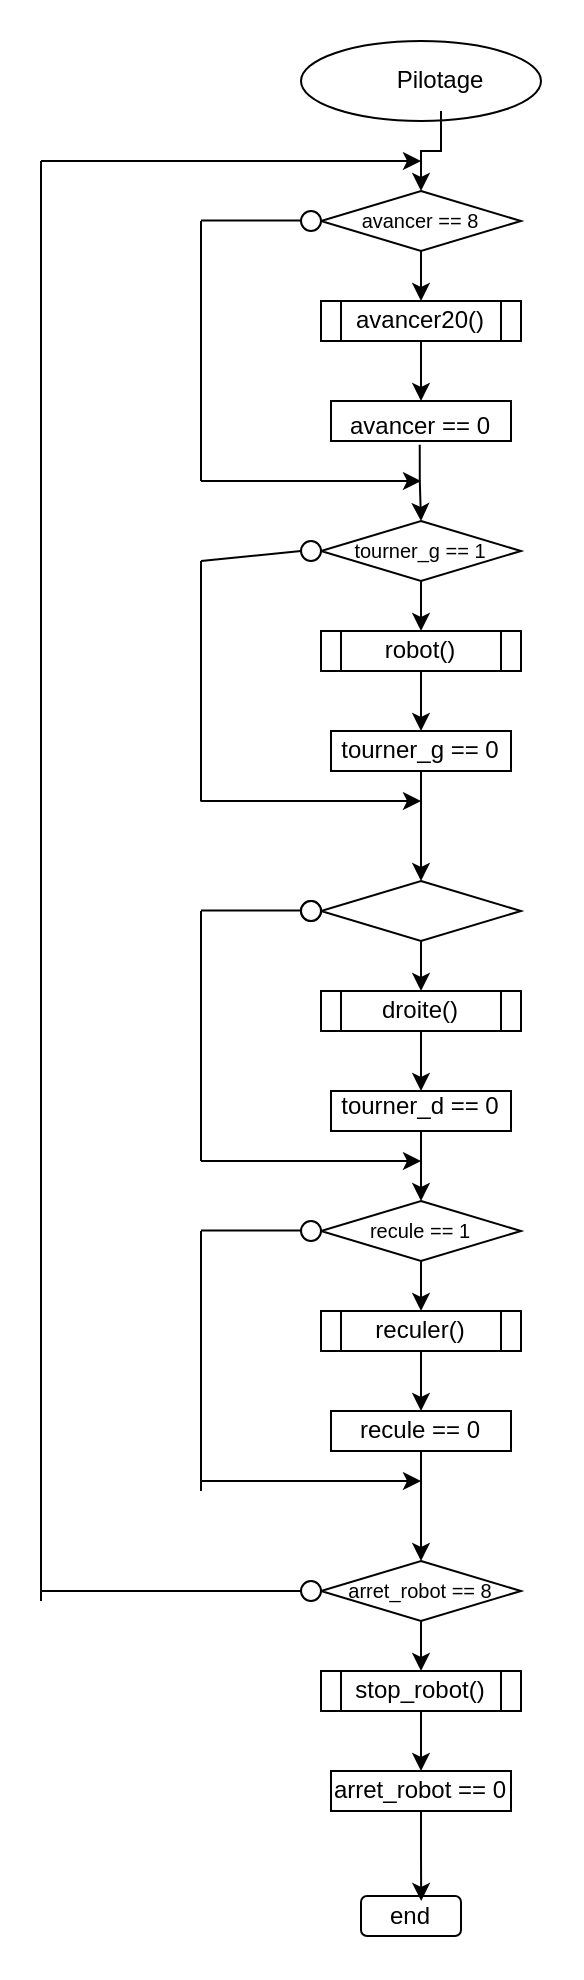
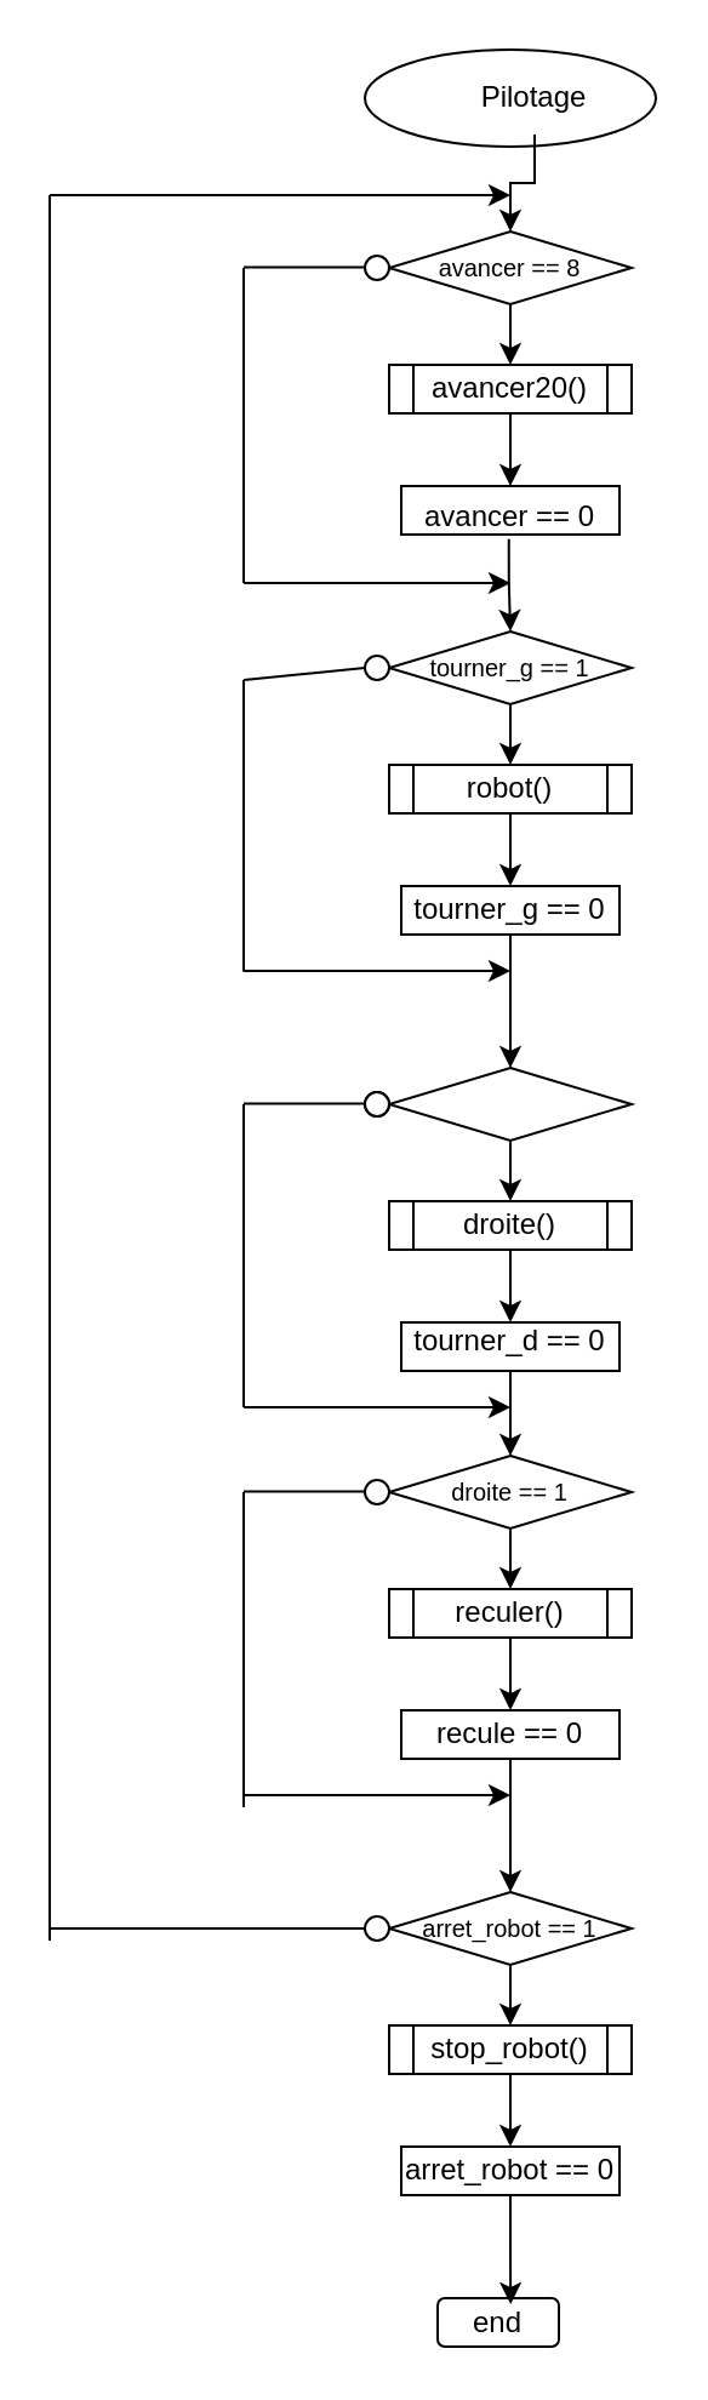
  <mxCell id="0" />
  <mxCell id="1" parent="0" />
  <mxCell id="2" value="" style="ellipse;whiteSpace=wrap;html=1;" vertex="1" parent="1"><mxGeometry x="150" y="20" width="120" height="40" as="geometry" /></mxCell>
  <mxCell id="3" style="edgeStyle=orthogonalEdgeStyle;rounded=0;orthogonalLoop=1;jettySize=auto;html=1;exitX=0.5;exitY=1;exitDx=0;exitDy=0;entryX=0.5;entryY=0;entryDx=0;entryDy=0;" edge="1" parent="1" source="4" target="6"><mxGeometry relative="1" as="geometry" /></mxCell>
  <mxCell id="4" value="Pilotage" style="text;html=1;align=center;verticalAlign=middle;whiteSpace=wrap;rounded=0;" vertex="1" parent="1"><mxGeometry x="190" y="25" width="60" height="30" as="geometry" /></mxCell>
  <mxCell id="5" style="edgeStyle=orthogonalEdgeStyle;rounded=0;orthogonalLoop=1;jettySize=auto;html=1;exitX=0.5;exitY=1;exitDx=0;exitDy=0;entryX=0.5;entryY=0;entryDx=0;entryDy=0;" edge="1" parent="1" source="6" target="9"><mxGeometry relative="1" as="geometry" /></mxCell>
  <mxCell id="6" value="" style="rhombus;whiteSpace=wrap;html=1;" vertex="1" parent="1"><mxGeometry x="160" y="95" width="100" height="30" as="geometry" /></mxCell>
  <mxCell id="7" value="&lt;font style=&quot;font-size: 10px;&quot;&gt;avancer == 8&lt;/font&gt;" style="text;html=1;align=center;verticalAlign=middle;whiteSpace=wrap;rounded=0;" vertex="1" parent="1"><mxGeometry x="170" y="100" width="80" height="20" as="geometry" /></mxCell>
  <mxCell id="8" style="edgeStyle=orthogonalEdgeStyle;rounded=0;orthogonalLoop=1;jettySize=auto;html=1;exitX=0.5;exitY=1;exitDx=0;exitDy=0;" edge="1" parent="1" source="9" target="12"><mxGeometry relative="1" as="geometry" /></mxCell>
  <mxCell id="9" value="avancer20()" style="shape=process;whiteSpace=wrap;html=1;backgroundOutline=1;" vertex="1" parent="1"><mxGeometry x="160" y="150" width="100" height="20" as="geometry" /></mxCell>
  <mxCell id="10" value="" style="rounded=0;whiteSpace=wrap;html=1;" vertex="1" parent="1"><mxGeometry x="165" y="200" width="90" height="20" as="geometry" /></mxCell>
  <mxCell id="11" style="edgeStyle=orthogonalEdgeStyle;rounded=0;orthogonalLoop=1;jettySize=auto;html=1;exitX=0.493;exitY=0.874;exitDx=0;exitDy=0;entryX=0.5;entryY=0;entryDx=0;entryDy=0;exitPerimeter=0;" edge="1" parent="1" source="12" target="14"><mxGeometry relative="1" as="geometry"><Array as="points"><mxPoint x="209" y="240" /><mxPoint x="210" y="240" /></Array></mxGeometry></mxCell>
  <mxCell id="12" value="avancer == 0" style="text;html=1;align=center;verticalAlign=middle;whiteSpace=wrap;rounded=0;" vertex="1" parent="1"><mxGeometry x="165" y="200" width="90" height="25" as="geometry" /></mxCell>
  <mxCell id="13" style="edgeStyle=orthogonalEdgeStyle;rounded=0;orthogonalLoop=1;jettySize=auto;html=1;exitX=0.5;exitY=1;exitDx=0;exitDy=0;entryX=0.5;entryY=0;entryDx=0;entryDy=0;" edge="1" parent="1" source="14" target="17"><mxGeometry relative="1" as="geometry" /></mxCell>
  <mxCell id="14" value="" style="rhombus;whiteSpace=wrap;html=1;" vertex="1" parent="1"><mxGeometry x="160" y="260" width="100" height="30" as="geometry" /></mxCell>
  <mxCell id="15" value="&lt;font style=&quot;font-size: 10px;&quot;&gt;tourner_g == 1&lt;/font&gt;" style="text;html=1;align=center;verticalAlign=middle;whiteSpace=wrap;rounded=0;" vertex="1" parent="1"><mxGeometry x="170" y="265" width="80" height="20" as="geometry" /></mxCell>
  <mxCell id="16" style="edgeStyle=orthogonalEdgeStyle;rounded=0;orthogonalLoop=1;jettySize=auto;html=1;exitX=0.5;exitY=1;exitDx=0;exitDy=0;entryX=0.5;entryY=0;entryDx=0;entryDy=0;" edge="1" parent="1" source="17" target="20"><mxGeometry relative="1" as="geometry" /></mxCell>
  <mxCell id="17" value="robot()" style="shape=process;whiteSpace=wrap;html=1;backgroundOutline=1;" vertex="1" parent="1"><mxGeometry x="160" y="315" width="100" height="20" as="geometry" /></mxCell>
  <mxCell id="18" value="" style="rounded=0;whiteSpace=wrap;html=1;" vertex="1" parent="1"><mxGeometry x="165" y="365" width="90" height="20" as="geometry" /></mxCell>
  <mxCell id="19" style="edgeStyle=orthogonalEdgeStyle;rounded=0;orthogonalLoop=1;jettySize=auto;html=1;exitX=0.5;exitY=1;exitDx=0;exitDy=0;entryX=0.5;entryY=0;entryDx=0;entryDy=0;" edge="1" parent="1" source="20" target="22"><mxGeometry relative="1" as="geometry" /></mxCell>
  <mxCell id="20" value="tourner_g == 0" style="text;html=1;align=center;verticalAlign=middle;whiteSpace=wrap;rounded=0;" vertex="1" parent="1"><mxGeometry x="165" y="365" width="90" height="20" as="geometry" /></mxCell>
  <mxCell id="21" style="edgeStyle=orthogonalEdgeStyle;rounded=0;orthogonalLoop=1;jettySize=auto;html=1;exitX=0.5;exitY=1;exitDx=0;exitDy=0;entryX=0.5;entryY=0;entryDx=0;entryDy=0;" edge="1" parent="1" source="22" target="24"><mxGeometry relative="1" as="geometry" /></mxCell>
  <mxCell id="22" value="" style="rhombus;whiteSpace=wrap;html=1;" vertex="1" parent="1"><mxGeometry x="160" y="440" width="100" height="30" as="geometry" /></mxCell>
  <mxCell id="23" style="edgeStyle=orthogonalEdgeStyle;rounded=0;orthogonalLoop=1;jettySize=auto;html=1;exitX=0.5;exitY=1;exitDx=0;exitDy=0;" edge="1" parent="1" source="24" target="27"><mxGeometry relative="1" as="geometry" /></mxCell>
  <mxCell id="24" value="droite()" style="shape=process;whiteSpace=wrap;html=1;backgroundOutline=1;" vertex="1" parent="1"><mxGeometry x="160" y="495" width="100" height="20" as="geometry" /></mxCell>
  <mxCell id="25" style="edgeStyle=orthogonalEdgeStyle;rounded=0;orthogonalLoop=1;jettySize=auto;html=1;exitX=0.5;exitY=1;exitDx=0;exitDy=0;entryX=0.5;entryY=0;entryDx=0;entryDy=0;" edge="1" parent="1" source="26" target="29"><mxGeometry relative="1" as="geometry" /></mxCell>
  <mxCell id="26" value="" style="rounded=0;whiteSpace=wrap;html=1;" vertex="1" parent="1"><mxGeometry x="165" y="545" width="90" height="20" as="geometry" /></mxCell>
  <mxCell id="27" value="tourner_d == 0" style="text;html=1;align=center;verticalAlign=middle;whiteSpace=wrap;rounded=0;" vertex="1" parent="1"><mxGeometry x="165" y="545" width="90" height="15" as="geometry" /></mxCell>
  <mxCell id="28" style="edgeStyle=orthogonalEdgeStyle;rounded=0;orthogonalLoop=1;jettySize=auto;html=1;exitX=0.5;exitY=1;exitDx=0;exitDy=0;entryX=0.5;entryY=0;entryDx=0;entryDy=0;" edge="1" parent="1" source="29" target="32"><mxGeometry relative="1" as="geometry" /></mxCell>
  <mxCell id="29" value="" style="rhombus;whiteSpace=wrap;html=1;" vertex="1" parent="1"><mxGeometry x="160" y="600" width="100" height="30" as="geometry" /></mxCell>
- <mxCell id="30" value="&lt;span style=&quot;font-size: 10px;&quot;&gt;recule == 1&lt;/span&gt;" style="text;html=1;align=center;verticalAlign=middle;whiteSpace=wrap;rounded=0;" vertex="1" parent="1"><mxGeometry x="170" y="605" width="80" height="20" as="geometry" /></mxCell>
+ <mxCell id="30" value="&lt;span style=&quot;font-size: 10px;&quot;&gt;droite == 1&lt;/span&gt;" style="text;html=1;align=center;verticalAlign=middle;whiteSpace=wrap;rounded=0;" vertex="1" parent="1"><mxGeometry x="170" y="605" width="80" height="20" as="geometry" /></mxCell>
  <mxCell id="31" style="edgeStyle=orthogonalEdgeStyle;rounded=0;orthogonalLoop=1;jettySize=auto;html=1;exitX=0.5;exitY=1;exitDx=0;exitDy=0;entryX=0.5;entryY=0;entryDx=0;entryDy=0;" edge="1" parent="1" source="32" target="35"><mxGeometry relative="1" as="geometry" /></mxCell>
  <mxCell id="32" value="reculer()" style="shape=process;whiteSpace=wrap;html=1;backgroundOutline=1;" vertex="1" parent="1"><mxGeometry x="160" y="655" width="100" height="20" as="geometry" /></mxCell>
  <mxCell id="33" value="" style="rounded=0;whiteSpace=wrap;html=1;" vertex="1" parent="1"><mxGeometry x="165" y="705" width="90" height="20" as="geometry" /></mxCell>
  <mxCell id="34" style="edgeStyle=orthogonalEdgeStyle;rounded=0;orthogonalLoop=1;jettySize=auto;html=1;exitX=0.5;exitY=1;exitDx=0;exitDy=0;entryX=0.5;entryY=0;entryDx=0;entryDy=0;" edge="1" parent="1" source="35" target="37"><mxGeometry relative="1" as="geometry" /></mxCell>
  <mxCell id="35" value="recule == 0" style="text;html=1;align=center;verticalAlign=middle;whiteSpace=wrap;rounded=0;" vertex="1" parent="1"><mxGeometry x="165" y="705" width="90" height="20" as="geometry" /></mxCell>
  <mxCell id="36" style="edgeStyle=orthogonalEdgeStyle;rounded=0;orthogonalLoop=1;jettySize=auto;html=1;exitX=0.5;exitY=1;exitDx=0;exitDy=0;entryX=0.5;entryY=0;entryDx=0;entryDy=0;" edge="1" parent="1" source="37" target="40"><mxGeometry relative="1" as="geometry" /></mxCell>
  <mxCell id="37" value="" style="rhombus;whiteSpace=wrap;html=1;" vertex="1" parent="1"><mxGeometry x="160" y="780" width="100" height="30" as="geometry" /></mxCell>
- <mxCell id="38" value="&lt;span style=&quot;font-size: 10px;&quot;&gt;arret_robot == 8&lt;/span&gt;" style="text;html=1;align=center;verticalAlign=middle;whiteSpace=wrap;rounded=0;" vertex="1" parent="1"><mxGeometry x="170" y="785" width="80" height="20" as="geometry" /></mxCell>
+ <mxCell id="38" value="&lt;span style=&quot;font-size: 10px;&quot;&gt;arret_robot == 1&lt;/span&gt;" style="text;html=1;align=center;verticalAlign=middle;whiteSpace=wrap;rounded=0;" vertex="1" parent="1"><mxGeometry x="170" y="785" width="80" height="20" as="geometry" /></mxCell>
  <mxCell id="39" style="edgeStyle=orthogonalEdgeStyle;rounded=0;orthogonalLoop=1;jettySize=auto;html=1;exitX=0.5;exitY=1;exitDx=0;exitDy=0;entryX=0.5;entryY=0;entryDx=0;entryDy=0;" edge="1" parent="1" source="40" target="42"><mxGeometry relative="1" as="geometry" /></mxCell>
  <mxCell id="40" value="stop_robot()" style="shape=process;whiteSpace=wrap;html=1;backgroundOutline=1;" vertex="1" parent="1"><mxGeometry x="160" y="835" width="100" height="20" as="geometry" /></mxCell>
  <mxCell id="41" value="" style="rounded=0;whiteSpace=wrap;html=1;" vertex="1" parent="1"><mxGeometry x="165" y="885" width="90" height="20" as="geometry" /></mxCell>
  <mxCell id="42" value="arret_robot == 0" style="text;html=1;align=center;verticalAlign=middle;whiteSpace=wrap;rounded=0;" vertex="1" parent="1"><mxGeometry x="165" y="885" width="90" height="20" as="geometry" /></mxCell>
  <mxCell id="43" value="" style="rounded=1;whiteSpace=wrap;html=1;" vertex="1" parent="1"><mxGeometry x="180" y="947.5" width="50" height="20" as="geometry" /></mxCell>
  <mxCell id="44" value="end" style="text;html=1;align=center;verticalAlign=middle;whiteSpace=wrap;rounded=0;" vertex="1" parent="1"><mxGeometry x="180" y="950" width="50" height="15" as="geometry" /></mxCell>
  <mxCell id="45" style="edgeStyle=orthogonalEdgeStyle;rounded=0;orthogonalLoop=1;jettySize=auto;html=1;exitX=0.5;exitY=1;exitDx=0;exitDy=0;entryX=0.602;entryY=0;entryDx=0;entryDy=0;entryPerimeter=0;" edge="1" parent="1" source="42" target="44"><mxGeometry relative="1" as="geometry" /></mxCell>
  <mxCell id="46" value="" style="ellipse;whiteSpace=wrap;html=1;aspect=fixed;" vertex="1" parent="1"><mxGeometry x="150" y="105" width="10" height="10" as="geometry" /></mxCell>
  <mxCell id="47" value="" style="endArrow=none;html=1;rounded=0;" edge="1" parent="1"><mxGeometry width="50" height="50" relative="1" as="geometry"><mxPoint x="100" y="109.73" as="sourcePoint" /><mxPoint x="150" y="109.73" as="targetPoint" /></mxGeometry></mxCell>
  <mxCell id="48" value="" style="endArrow=none;html=1;rounded=0;" edge="1" parent="1"><mxGeometry width="50" height="50" relative="1" as="geometry"><mxPoint x="100" y="240" as="sourcePoint" /><mxPoint x="100" y="110" as="targetPoint" /></mxGeometry></mxCell>
  <mxCell id="49" value="" style="endArrow=classic;html=1;rounded=0;" edge="1" parent="1"><mxGeometry width="50" height="50" relative="1" as="geometry"><mxPoint x="100" y="240" as="sourcePoint" /><mxPoint x="210" y="240" as="targetPoint" /></mxGeometry></mxCell>
  <mxCell id="50" value="" style="endArrow=none;html=1;rounded=0;" edge="1" parent="1"><mxGeometry width="50" height="50" relative="1" as="geometry"><mxPoint x="100" y="400.27" as="sourcePoint" /><mxPoint x="100" y="280" as="targetPoint" /></mxGeometry></mxCell>
  <mxCell id="51" value="" style="ellipse;whiteSpace=wrap;html=1;aspect=fixed;" vertex="1" parent="1"><mxGeometry x="150" y="270" width="10" height="10" as="geometry" /></mxCell>
  <mxCell id="52" value="" style="endArrow=none;html=1;rounded=0;entryX=0;entryY=0.5;entryDx=0;entryDy=0;" edge="1" parent="1" target="51"><mxGeometry width="50" height="50" relative="1" as="geometry"><mxPoint x="100" y="280" as="sourcePoint" /><mxPoint x="230" y="230" as="targetPoint" /></mxGeometry></mxCell>
  <mxCell id="53" value="" style="endArrow=classic;html=1;rounded=0;" edge="1" parent="1"><mxGeometry width="50" height="50" relative="1" as="geometry"><mxPoint x="100" y="400" as="sourcePoint" /><mxPoint x="210" y="400" as="targetPoint" /></mxGeometry></mxCell>
  <mxCell id="54" value="" style="ellipse;whiteSpace=wrap;html=1;aspect=fixed;" vertex="1" parent="1"><mxGeometry x="150" y="450" width="10" height="10" as="geometry" /></mxCell>
  <mxCell id="55" value="" style="ellipse;whiteSpace=wrap;html=1;aspect=fixed;" vertex="1" parent="1"><mxGeometry x="150" y="450" width="10" height="10" as="geometry" /></mxCell>
  <mxCell id="56" value="" style="endArrow=none;html=1;rounded=0;" edge="1" parent="1"><mxGeometry width="50" height="50" relative="1" as="geometry"><mxPoint x="100" y="454.73" as="sourcePoint" /><mxPoint x="150" y="454.73" as="targetPoint" /></mxGeometry></mxCell>
  <mxCell id="57" value="" style="endArrow=none;html=1;rounded=0;" edge="1" parent="1"><mxGeometry width="50" height="50" relative="1" as="geometry"><mxPoint x="100" y="580" as="sourcePoint" /><mxPoint x="100" y="455" as="targetPoint" /></mxGeometry></mxCell>
  <mxCell id="58" value="" style="endArrow=classic;html=1;rounded=0;" edge="1" parent="1"><mxGeometry width="50" height="50" relative="1" as="geometry"><mxPoint x="100" y="580" as="sourcePoint" /><mxPoint x="210" y="580" as="targetPoint" /></mxGeometry></mxCell>
  <mxCell id="59" value="" style="ellipse;whiteSpace=wrap;html=1;aspect=fixed;" vertex="1" parent="1"><mxGeometry x="150" y="610" width="10" height="10" as="geometry" /></mxCell>
  <mxCell id="60" value="" style="endArrow=none;html=1;rounded=0;" edge="1" parent="1"><mxGeometry width="50" height="50" relative="1" as="geometry"><mxPoint x="100" y="614.73" as="sourcePoint" /><mxPoint x="150" y="614.73" as="targetPoint" /></mxGeometry></mxCell>
  <mxCell id="61" value="" style="endArrow=none;html=1;rounded=0;" edge="1" parent="1"><mxGeometry width="50" height="50" relative="1" as="geometry"><mxPoint x="100" y="745" as="sourcePoint" /><mxPoint x="100" y="615" as="targetPoint" /></mxGeometry></mxCell>
  <mxCell id="62" value="" style="endArrow=classic;html=1;rounded=0;" edge="1" parent="1"><mxGeometry width="50" height="50" relative="1" as="geometry"><mxPoint x="100" y="740" as="sourcePoint" /><mxPoint x="210" y="740" as="targetPoint" /></mxGeometry></mxCell>
  <mxCell id="63" value="" style="ellipse;whiteSpace=wrap;html=1;aspect=fixed;" vertex="1" parent="1"><mxGeometry x="150" y="790" width="10" height="10" as="geometry" /></mxCell>
  <mxCell id="64" value="" style="endArrow=none;html=1;rounded=0;entryX=0;entryY=0.5;entryDx=0;entryDy=0;" edge="1" parent="1" target="63"><mxGeometry width="50" height="50" relative="1" as="geometry"><mxPoint x="20" y="795" as="sourcePoint" /><mxPoint x="90" y="800" as="targetPoint" /></mxGeometry></mxCell>
  <mxCell id="65" value="" style="endArrow=none;html=1;rounded=0;" edge="1" parent="1"><mxGeometry width="50" height="50" relative="1" as="geometry"><mxPoint x="20" y="800" as="sourcePoint" /><mxPoint x="20" y="80" as="targetPoint" /></mxGeometry></mxCell>
  <mxCell id="66" value="" style="endArrow=classic;html=1;rounded=0;" edge="1" parent="1"><mxGeometry width="50" height="50" relative="1" as="geometry"><mxPoint x="20" y="80" as="sourcePoint" /><mxPoint x="210" y="80" as="targetPoint" /></mxGeometry></mxCell>
